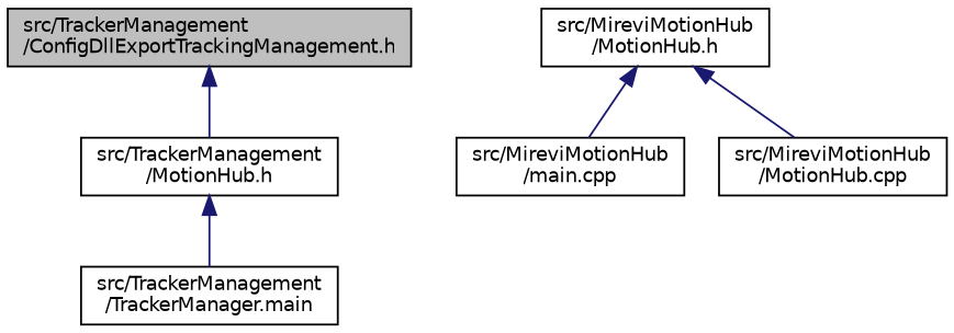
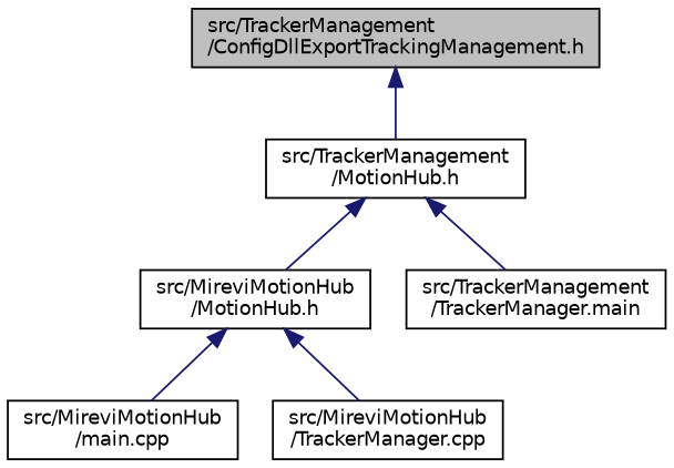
  digraph {
    node [color=black fillcolor=white fontname=Helvetica fontsize=10 shape=record style=filled]
    edge [color=midnightblue dir=back fontname=Helvetica fontsize=10 labelfontname=Helvetica labelfontsize=10 style=solid]
    n1 [fillcolor=grey75 fontcolor=black height=0.2 label="src/TrackerManagement\l/ConfigDllExportTrackingManagement.h" width=0.4]
    n2 [height=0.2 label="src/TrackerManagement\l/MotionHub.h" width=0.4]
    n3 [height=0.2 label="src/MireviMotionHub\l/MotionHub.h" width=0.4]
    n4 [height=0.2 label="src/TrackerManagement\l/TrackerManager.main" width=0.4]
    n5 [height=0.2 label="src/MireviMotionHub\l/main.cpp" width=0.4]
-   n6 [height=0.2 label="src/MireviMotionHub\l/MotionHub.cpp" width=0.4]
+   n6 [height=0.2 label="src/MireviMotionHub\l/TrackerManager.cpp" width=0.4]
    n1 -> n2
+   n2 -> n3
    n2 -> n4
    n3 -> n5
    n3 -> n6
  }
